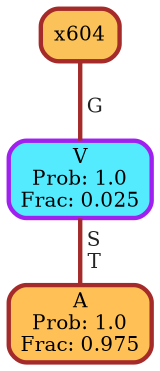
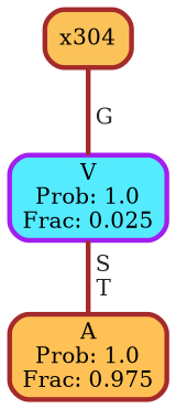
  graph {
    fontname="DejaVu Serif"
    ranksep="0 equally"
    splines=straight
    node [color=brown fontcolor=black fontname="DejaVu Serif" penwidth=3 shape=box style="filled, rounded"]
    edge [color=brown fontcolor=grey14 fontname="DejaVu Serif" fontweight=bold penwidth=3]
    n1 [color=purple fillcolor="#55ebff" label="V\nProb: 1.0\nFrac: 0.025"]
    n2 [fillcolor="#ffc155" label="A\nProb: 1.0\nFrac: 0.975"]
-   n3 [fillcolor="#fac259" label=x604]
+   n3 [fillcolor="#fac259" label=x304]
    subgraph sub_1 {
      rank=same
    }
    n1 -- n2 [label=" S\n T"]
    n3 -- n1 [label=" G"]
  }
